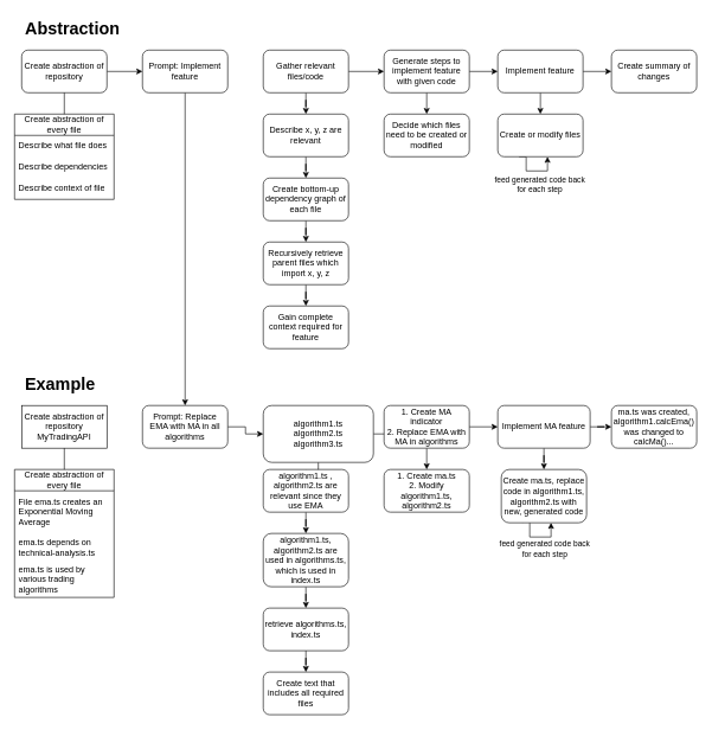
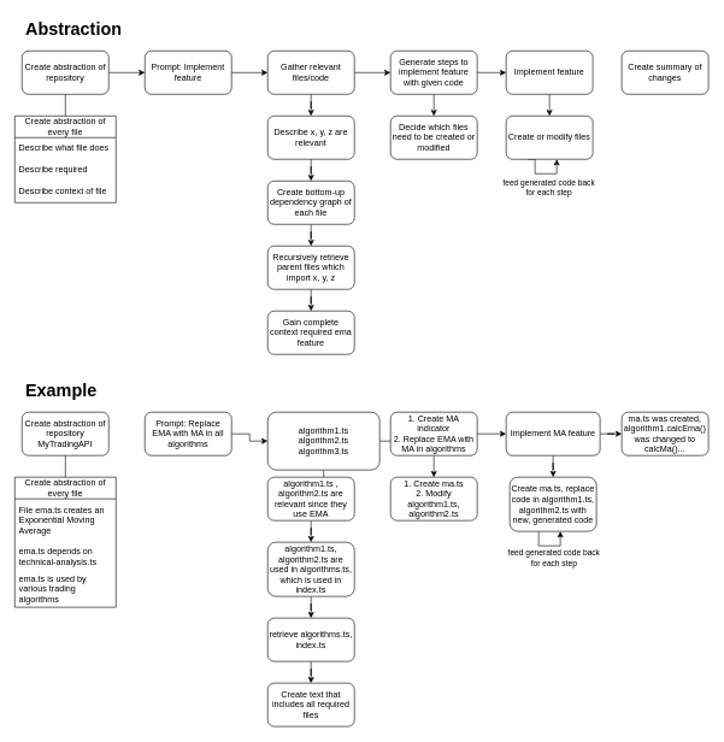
  <mxCell id="0" />
  <mxCell id="1" parent="0" />
  <mxCell id="2" value="" style="edgeStyle=orthogonalEdgeStyle;rounded=0;orthogonalLoop=1;jettySize=auto;html=1;" edge="1" parent="1" source="3" target="9"><mxGeometry relative="1" as="geometry" /></mxCell>
  <mxCell id="3" value="Create abstraction of repository" style="rounded=1;whiteSpace=wrap;html=1;" vertex="1" parent="1"><mxGeometry x="30" y="70" width="120" height="60" as="geometry" /></mxCell>
  <mxCell id="4" value="Create abstraction of every file" style="swimlane;fontStyle=0;childLayout=stackLayout;horizontal=1;startSize=30;horizontalStack=0;resizeParent=1;resizeParentMax=0;resizeLast=0;collapsible=1;marginBottom=0;whiteSpace=wrap;html=1;" vertex="1" parent="1"><mxGeometry x="20" y="160" width="140" height="120" as="geometry"><mxRectangle x="20" y="110" width="200" height="30" as="alternateBounds" /></mxGeometry></mxCell>
  <mxCell id="5" value="Describe what file does" style="text;strokeColor=none;fillColor=none;align=left;verticalAlign=middle;spacingLeft=4;spacingRight=4;overflow=hidden;points=[[0,0.5],[1,0.5]];portConstraint=eastwest;rotatable=0;whiteSpace=wrap;html=1;" vertex="1" parent="4"><mxGeometry y="30" width="140" height="30" as="geometry" /></mxCell>
- <mxCell id="6" value="Describe dependencies" style="text;strokeColor=none;fillColor=none;align=left;verticalAlign=middle;spacingLeft=4;spacingRight=4;overflow=hidden;points=[[0,0.5],[1,0.5]];portConstraint=eastwest;rotatable=0;whiteSpace=wrap;html=1;" vertex="1" parent="4"><mxGeometry y="60" width="140" height="30" as="geometry" /></mxCell>
+ <mxCell id="6" value="Describe required" style="text;strokeColor=none;fillColor=none;align=left;verticalAlign=middle;spacingLeft=4;spacingRight=4;overflow=hidden;points=[[0,0.5],[1,0.5]];portConstraint=eastwest;rotatable=0;whiteSpace=wrap;html=1;" vertex="1" parent="4"><mxGeometry y="60" width="140" height="30" as="geometry" /></mxCell>
  <mxCell id="7" value="Describe context of file" style="text;strokeColor=none;fillColor=none;align=left;verticalAlign=middle;spacingLeft=4;spacingRight=4;overflow=hidden;points=[[0,0.5],[1,0.5]];portConstraint=eastwest;rotatable=0;whiteSpace=wrap;html=1;" vertex="1" parent="4"><mxGeometry y="90" width="140" height="30" as="geometry" /></mxCell>
- <mxCell id="8" value="" style="edgeStyle=orthogonalEdgeStyle;rounded=0;orthogonalLoop=1;jettySize=auto;html=1;" edge="1" parent="1" source="9" target="39"><mxGeometry relative="1" as="geometry" /></mxCell>
+ <mxCell id="8" value="" style="edgeStyle=orthogonalEdgeStyle;rounded=0;orthogonalLoop=1;jettySize=auto;html=1;" edge="1" parent="1" source="9" target="12"><mxGeometry relative="1" as="geometry" /></mxCell>
  <mxCell id="9" value="Prompt: Implement feature" style="rounded=1;whiteSpace=wrap;html=1;" vertex="1" parent="1"><mxGeometry x="200" y="70" width="120" height="60" as="geometry" /></mxCell>
  <mxCell id="10" value="" style="edgeStyle=orthogonalEdgeStyle;rounded=0;orthogonalLoop=1;jettySize=auto;html=1;" edge="1" parent="1" source="12" target="15"><mxGeometry relative="1" as="geometry" /></mxCell>
  <mxCell id="11" value="" style="edgeStyle=orthogonalEdgeStyle;rounded=0;orthogonalLoop=1;jettySize=auto;html=1;" edge="1" parent="1" source="12" target="23"><mxGeometry relative="1" as="geometry" /></mxCell>
  <mxCell id="12" value="Gather relevant files/code" style="rounded=1;whiteSpace=wrap;html=1;" vertex="1" parent="1"><mxGeometry x="370" y="70" width="120" height="60" as="geometry" /></mxCell>
  <mxCell id="13" value="" style="endArrow=none;html=1;rounded=0;entryX=0.5;entryY=1;entryDx=0;entryDy=0;exitX=0.5;exitY=0;exitDx=0;exitDy=0;" edge="1" parent="1" source="4" target="3"><mxGeometry width="50" height="50" relative="1" as="geometry"><mxPoint x="370" y="300" as="sourcePoint" /><mxPoint x="420" y="250" as="targetPoint" /></mxGeometry></mxCell>
  <mxCell id="14" value="" style="edgeStyle=orthogonalEdgeStyle;rounded=0;orthogonalLoop=1;jettySize=auto;html=1;" edge="1" parent="1" source="15" target="17"><mxGeometry relative="1" as="geometry" /></mxCell>
  <mxCell id="15" value="Describe x, y, z are relevant" style="rounded=1;whiteSpace=wrap;html=1;" vertex="1" parent="1"><mxGeometry x="370" y="160" width="120" height="60" as="geometry" /></mxCell>
  <mxCell id="16" value="" style="edgeStyle=orthogonalEdgeStyle;rounded=0;orthogonalLoop=1;jettySize=auto;html=1;" edge="1" parent="1" source="17" target="19"><mxGeometry relative="1" as="geometry" /></mxCell>
  <mxCell id="17" value="Create bottom-up dependency graph of each file" style="whiteSpace=wrap;html=1;rounded=1;" vertex="1" parent="1"><mxGeometry x="370" y="250" width="120" height="60" as="geometry" /></mxCell>
  <mxCell id="18" value="" style="edgeStyle=orthogonalEdgeStyle;rounded=0;orthogonalLoop=1;jettySize=auto;html=1;" edge="1" parent="1" source="19" target="20"><mxGeometry relative="1" as="geometry" /></mxCell>
  <mxCell id="19" value="Recursively retrieve parent files which import x, y, z" style="whiteSpace=wrap;html=1;rounded=1;" vertex="1" parent="1"><mxGeometry x="370" y="340" width="120" height="60" as="geometry" /></mxCell>
- <mxCell id="20" value="Gain complete context required for feature" style="rounded=1;whiteSpace=wrap;html=1;" vertex="1" parent="1"><mxGeometry x="370" y="430" width="120" height="60" as="geometry" /></mxCell>
+ <mxCell id="20" value="Gain complete context required ema feature" style="rounded=1;whiteSpace=wrap;html=1;" vertex="1" parent="1"><mxGeometry x="370" y="430" width="120" height="60" as="geometry" /></mxCell>
  <mxCell id="21" value="" style="edgeStyle=orthogonalEdgeStyle;rounded=0;orthogonalLoop=1;jettySize=auto;html=1;" edge="1" parent="1" source="23"><mxGeometry relative="1" as="geometry"><mxPoint x="600" y="160" as="targetPoint" /></mxGeometry></mxCell>
  <mxCell id="22" value="" style="edgeStyle=orthogonalEdgeStyle;rounded=0;orthogonalLoop=1;jettySize=auto;html=1;" edge="1" parent="1" source="23" target="27"><mxGeometry relative="1" as="geometry" /></mxCell>
  <mxCell id="23" value="Generate steps to implement feature with given code" style="rounded=1;whiteSpace=wrap;html=1;" vertex="1" parent="1"><mxGeometry x="540" y="70" width="120" height="60" as="geometry" /></mxCell>
  <mxCell id="24" value="Decide which files need to be created or modified" style="rounded=1;whiteSpace=wrap;html=1;" vertex="1" parent="1"><mxGeometry x="540" y="160" width="120" height="60" as="geometry" /></mxCell>
  <mxCell id="25" value="" style="edgeStyle=orthogonalEdgeStyle;rounded=0;orthogonalLoop=1;jettySize=auto;html=1;" edge="1" parent="1" source="27"><mxGeometry relative="1" as="geometry"><mxPoint x="760" y="160" as="targetPoint" /></mxGeometry></mxCell>
- <mxCell id="26" value="" style="edgeStyle=orthogonalEdgeStyle;rounded=0;orthogonalLoop=1;jettySize=auto;html=1;" edge="1" parent="1" source="27" target="31"><mxGeometry relative="1" as="geometry" /></mxCell>
  <mxCell id="27" value="Implement feature" style="whiteSpace=wrap;html=1;rounded=1;" vertex="1" parent="1"><mxGeometry x="700" y="70" width="120" height="60" as="geometry" /></mxCell>
  <mxCell id="28" style="edgeStyle=orthogonalEdgeStyle;rounded=0;orthogonalLoop=1;jettySize=auto;html=1;entryX=0.583;entryY=1;entryDx=0;entryDy=0;exitX=0.25;exitY=1;exitDx=0;exitDy=0;entryPerimeter=0;" edge="1" parent="1" source="30" target="30"><mxGeometry relative="1" as="geometry"><mxPoint x="850" y="190" as="targetPoint" /><Array as="points"><mxPoint x="740" y="220" /><mxPoint x="740" y="240" /><mxPoint x="770" y="240" /></Array></mxGeometry></mxCell>
  <mxCell id="29" value="feed generated code back&lt;br&gt;for each step" style="edgeLabel;html=1;align=center;verticalAlign=middle;resizable=0;points=[];" vertex="1" connectable="0" parent="28"><mxGeometry x="-0.294" relative="1" as="geometry"><mxPoint x="18" y="20" as="offset" /></mxGeometry></mxCell>
  <mxCell id="30" value="Create or modify files" style="rounded=1;whiteSpace=wrap;html=1;" vertex="1" parent="1"><mxGeometry x="700" y="160" width="120" height="60" as="geometry" /></mxCell>
  <mxCell id="31" value="Create summary of changes" style="rounded=1;whiteSpace=wrap;html=1;" vertex="1" parent="1"><mxGeometry x="860" y="70" width="120" height="60" as="geometry" /></mxCell>
  <mxCell id="32" value="&lt;h1&gt;Abstraction&lt;/h1&gt;" style="text;html=1;strokeColor=none;fillColor=none;spacing=5;spacingTop=-20;whiteSpace=wrap;overflow=hidden;rounded=0;" vertex="1" parent="1"><mxGeometry x="30" y="20" width="140" height="40" as="geometry" /></mxCell>
- <mxCell id="33" value="Create abstraction of repository MyTradingAPI" style="whiteSpace=wrap;html=1;rounded=0;" vertex="1" parent="1"><mxGeometry x="30" y="570" width="120" height="60" as="geometry" /></mxCell>
+ <mxCell id="33" value="Create abstraction of repository MyTradingAPI" style="rounded=1;whiteSpace=wrap;html=1;" vertex="1" parent="1"><mxGeometry x="30" y="570" width="120" height="60" as="geometry" /></mxCell>
  <mxCell id="34" value="Create abstraction of every file" style="swimlane;fontStyle=0;childLayout=stackLayout;horizontal=1;startSize=30;horizontalStack=0;resizeParent=1;resizeParentMax=0;resizeLast=0;collapsible=1;marginBottom=0;whiteSpace=wrap;html=1;" vertex="1" parent="1"><mxGeometry x="20" y="660" width="140" height="180" as="geometry"><mxRectangle x="20" y="110" width="200" height="30" as="alternateBounds" /></mxGeometry></mxCell>
  <mxCell id="35" value="File ema.ts creates an Exponential Moving Average" style="text;strokeColor=none;fillColor=none;align=left;verticalAlign=middle;spacingLeft=4;spacingRight=4;overflow=hidden;points=[[0,0.5],[1,0.5]];portConstraint=eastwest;rotatable=0;whiteSpace=wrap;html=1;" vertex="1" parent="34"><mxGeometry y="30" width="140" height="60" as="geometry" /></mxCell>
  <mxCell id="36" value="ema.ts depends on technical-analysis.ts" style="text;strokeColor=none;fillColor=none;align=left;verticalAlign=middle;spacingLeft=4;spacingRight=4;overflow=hidden;points=[[0,0.5],[1,0.5]];portConstraint=eastwest;rotatable=0;whiteSpace=wrap;html=1;" vertex="1" parent="34"><mxGeometry y="90" width="140" height="40" as="geometry" /></mxCell>
  <mxCell id="37" value="ema.ts is used by various trading algorithms" style="text;strokeColor=none;fillColor=none;align=left;verticalAlign=middle;spacingLeft=4;spacingRight=4;overflow=hidden;points=[[0,0.5],[1,0.5]];portConstraint=eastwest;rotatable=0;whiteSpace=wrap;html=1;" vertex="1" parent="34"><mxGeometry y="130" width="140" height="50" as="geometry" /></mxCell>
  <mxCell id="38" value="" style="edgeStyle=orthogonalEdgeStyle;rounded=0;orthogonalLoop=1;jettySize=auto;html=1;" edge="1" parent="1" source="39" target="42"><mxGeometry relative="1" as="geometry" /></mxCell>
  <mxCell id="39" value="Prompt: Replace EMA with MA in all algorithms" style="rounded=1;whiteSpace=wrap;html=1;" vertex="1" parent="1"><mxGeometry x="200" y="570" width="120" height="60" as="geometry" /></mxCell>
  <mxCell id="40" value="" style="edgeStyle=orthogonalEdgeStyle;rounded=0;orthogonalLoop=1;jettySize=auto;html=1;" edge="1" parent="1" source="42" target="45"><mxGeometry relative="1" as="geometry" /></mxCell>
  <mxCell id="41" value="" style="edgeStyle=orthogonalEdgeStyle;rounded=0;orthogonalLoop=1;jettySize=auto;html=1;" edge="1" parent="1" source="42" target="53"><mxGeometry relative="1" as="geometry" /></mxCell>
  <mxCell id="42" value="algorithm1.ts&lt;br&gt;algorithm2.ts&lt;br&gt;algorithm3.ts" style="rounded=1;whiteSpace=wrap;html=1;" vertex="1" parent="1"><mxGeometry x="370" y="570" width="155" height="80" as="geometry" /></mxCell>
  <mxCell id="43" value="" style="endArrow=none;html=1;rounded=0;entryX=0.5;entryY=1;entryDx=0;entryDy=0;exitX=0.5;exitY=0;exitDx=0;exitDy=0;" edge="1" parent="1" source="34" target="33"><mxGeometry width="50" height="50" relative="1" as="geometry"><mxPoint x="370" y="800" as="sourcePoint" /><mxPoint x="420" y="750" as="targetPoint" /></mxGeometry></mxCell>
  <mxCell id="44" value="" style="edgeStyle=orthogonalEdgeStyle;rounded=0;orthogonalLoop=1;jettySize=auto;html=1;" edge="1" parent="1" source="45" target="47"><mxGeometry relative="1" as="geometry" /></mxCell>
  <mxCell id="45" value="algorithm1.ts , algorithm2.ts are relevant since they use EMA" style="rounded=1;whiteSpace=wrap;html=1;" vertex="1" parent="1"><mxGeometry x="370" y="660" width="120" height="60" as="geometry" /></mxCell>
  <mxCell id="46" value="" style="edgeStyle=orthogonalEdgeStyle;rounded=0;orthogonalLoop=1;jettySize=auto;html=1;" edge="1" parent="1" source="47" target="49"><mxGeometry relative="1" as="geometry" /></mxCell>
  <mxCell id="47" value="algorithm1.ts, algorithm2.ts are used in algorithms.ts, which is used in index.ts" style="whiteSpace=wrap;html=1;rounded=1;" vertex="1" parent="1"><mxGeometry x="370" y="750" width="120" height="75" as="geometry" /></mxCell>
  <mxCell id="48" value="" style="edgeStyle=orthogonalEdgeStyle;rounded=0;orthogonalLoop=1;jettySize=auto;html=1;" edge="1" parent="1" source="49" target="50"><mxGeometry relative="1" as="geometry" /></mxCell>
  <mxCell id="49" value="retrieve algorithms.ts, index.ts" style="whiteSpace=wrap;html=1;rounded=1;" vertex="1" parent="1"><mxGeometry x="370" y="855" width="120" height="60" as="geometry" /></mxCell>
  <mxCell id="50" value="Create text that includes all required files" style="rounded=1;whiteSpace=wrap;html=1;" vertex="1" parent="1"><mxGeometry x="370" y="945" width="120" height="60" as="geometry" /></mxCell>
  <mxCell id="51" value="" style="edgeStyle=orthogonalEdgeStyle;rounded=0;orthogonalLoop=1;jettySize=auto;html=1;" edge="1" parent="1" source="53"><mxGeometry relative="1" as="geometry"><mxPoint x="600" y="660" as="targetPoint" /></mxGeometry></mxCell>
  <mxCell id="52" value="" style="edgeStyle=orthogonalEdgeStyle;rounded=0;orthogonalLoop=1;jettySize=auto;html=1;" edge="1" parent="1" source="53" target="57"><mxGeometry relative="1" as="geometry" /></mxCell>
  <mxCell id="53" value="1. Create MA indicator&lt;br&gt;2. Replace EMA with MA in algorithms" style="rounded=1;whiteSpace=wrap;html=1;" vertex="1" parent="1"><mxGeometry x="540" y="570" width="120" height="60" as="geometry" /></mxCell>
  <mxCell id="54" value="1. Create ma.ts&lt;br&gt;2. Modify algorithm1.ts, algorithm2.ts" style="rounded=1;whiteSpace=wrap;html=1;" vertex="1" parent="1"><mxGeometry x="540" y="660" width="120" height="60" as="geometry" /></mxCell>
  <mxCell id="55" value="" style="edgeStyle=orthogonalEdgeStyle;rounded=0;orthogonalLoop=1;jettySize=auto;html=1;entryX=0.5;entryY=0;entryDx=0;entryDy=0;" edge="1" parent="1" source="57" target="60"><mxGeometry relative="1" as="geometry"><mxPoint x="760" y="660" as="targetPoint" /></mxGeometry></mxCell>
  <mxCell id="56" value="" style="edgeStyle=orthogonalEdgeStyle;rounded=0;orthogonalLoop=1;jettySize=auto;html=1;" edge="1" parent="1" source="57" target="61"><mxGeometry relative="1" as="geometry" /></mxCell>
  <mxCell id="57" value="Implement MA feature" style="whiteSpace=wrap;html=1;rounded=1;" vertex="1" parent="1"><mxGeometry x="700" y="570" width="130" height="60" as="geometry" /></mxCell>
  <mxCell id="58" style="edgeStyle=orthogonalEdgeStyle;rounded=0;orthogonalLoop=1;jettySize=auto;html=1;entryX=0.583;entryY=1;entryDx=0;entryDy=0;exitX=0.25;exitY=1;exitDx=0;exitDy=0;entryPerimeter=0;" edge="1" parent="1" source="60" target="60"><mxGeometry relative="1" as="geometry"><mxPoint x="855" y="690" as="targetPoint" /><Array as="points"><mxPoint x="735" y="720" /><mxPoint x="745" y="720" /><mxPoint x="745" y="755" /><mxPoint x="775" y="755" /></Array></mxGeometry></mxCell>
  <mxCell id="59" value="feed generated code back&lt;br&gt;for each step" style="edgeLabel;html=1;align=center;verticalAlign=middle;resizable=0;points=[];" vertex="1" connectable="0" parent="58"><mxGeometry x="-0.294" relative="1" as="geometry"><mxPoint x="20" y="37" as="offset" /></mxGeometry></mxCell>
  <mxCell id="60" value="Create ma.ts, replace code in algorithm1.ts, algorithm2.ts with new, generated code" style="rounded=1;whiteSpace=wrap;html=1;" vertex="1" parent="1"><mxGeometry x="705" y="660" width="120" height="75" as="geometry" /></mxCell>
  <mxCell id="61" value="ma.ts was created, algorithm1.calcEma() was changed to calcMa()..." style="rounded=1;whiteSpace=wrap;html=1;" vertex="1" parent="1"><mxGeometry x="860" y="570" width="120" height="60" as="geometry" /></mxCell>
  <mxCell id="62" value="&lt;h1&gt;Example&lt;/h1&gt;" style="text;html=1;strokeColor=none;fillColor=none;spacing=5;spacingTop=-20;whiteSpace=wrap;overflow=hidden;rounded=0;" vertex="1" parent="1"><mxGeometry x="30" y="520" width="140" height="40" as="geometry" /></mxCell>
